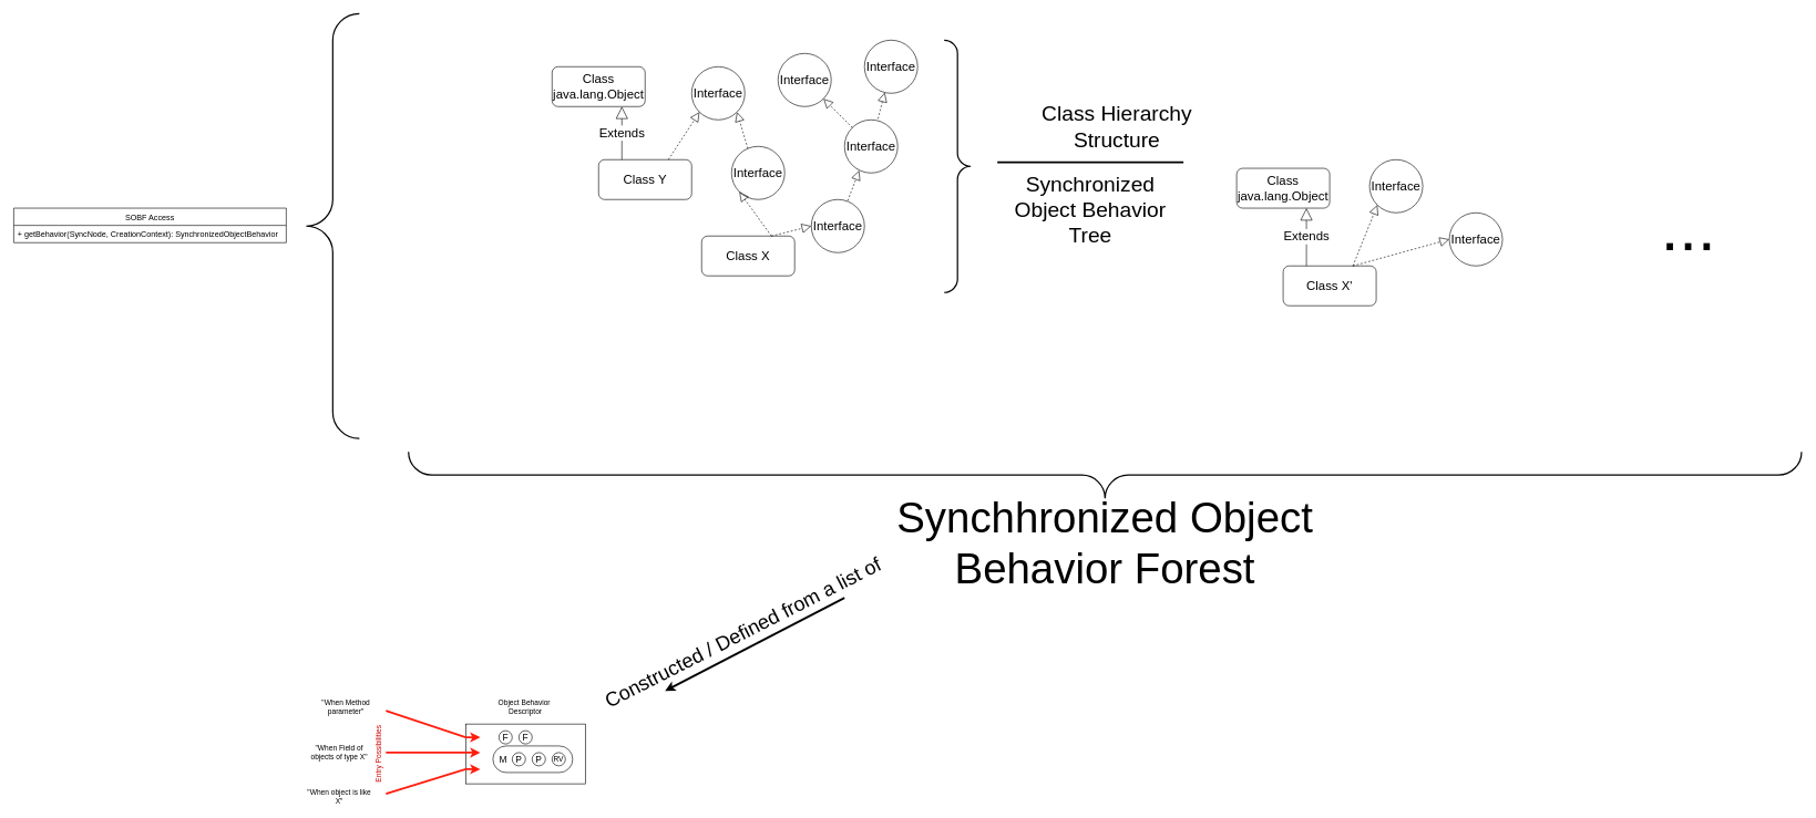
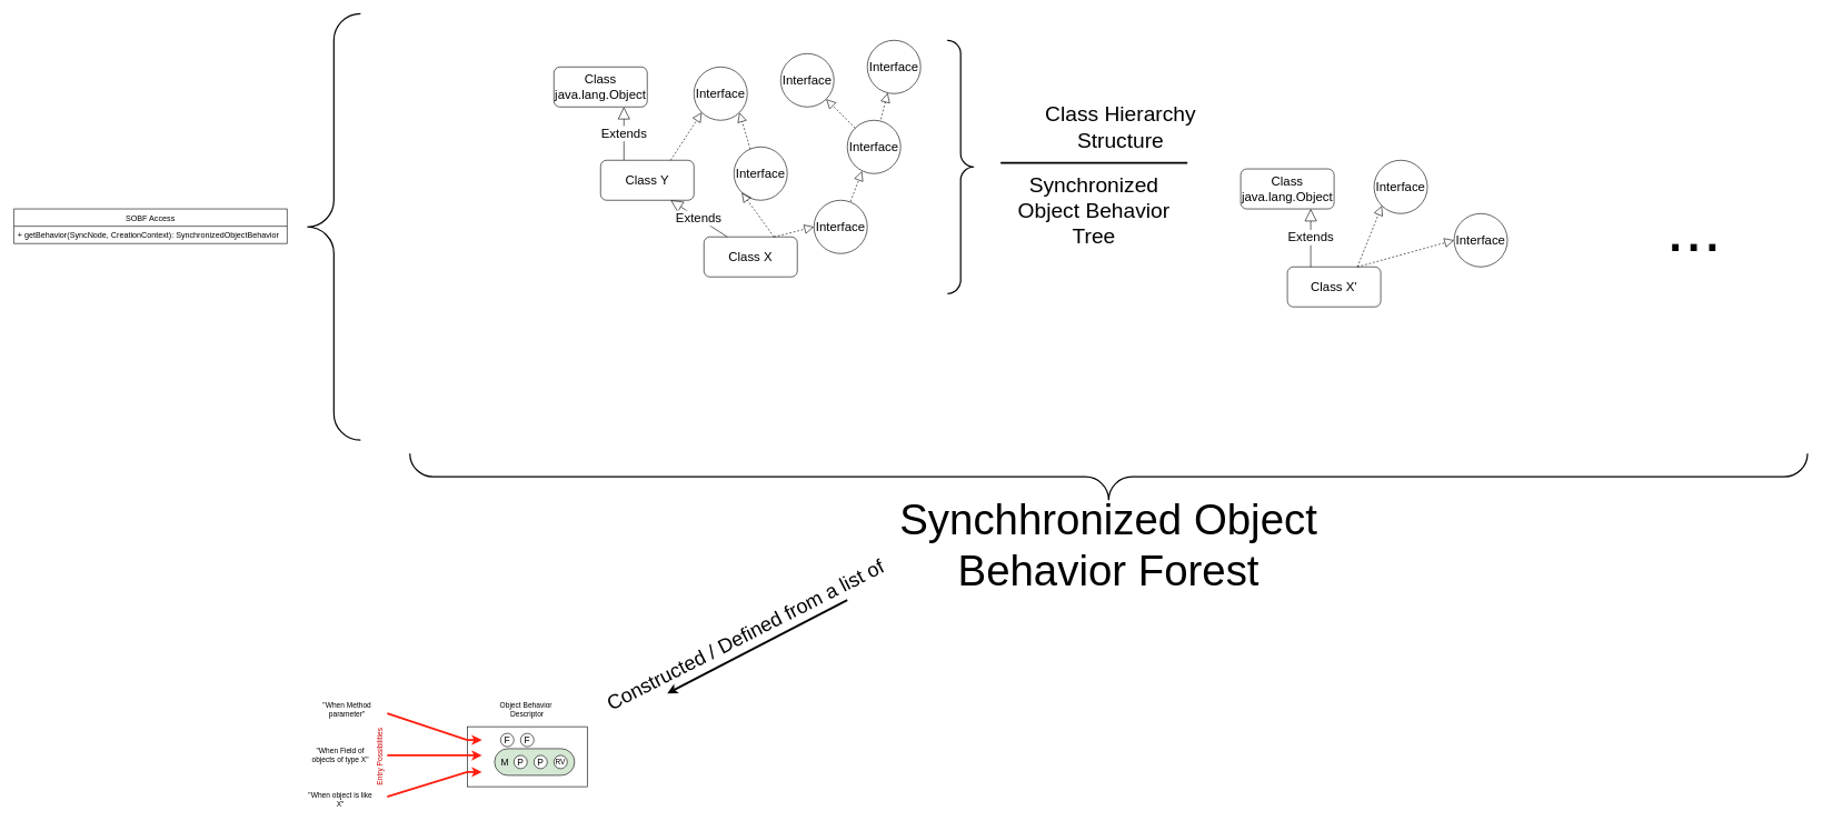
  <mxCell id="0" />
  <mxCell id="1" parent="0" />
  <mxCell id="2" value="" style="rounded=0;whiteSpace=wrap;html=1;fontSize=14;" vertex="1" parent="1"><mxGeometry x="700" y="1090" width="180" height="90" as="geometry" /></mxCell>
  <mxCell id="3" value="Class X" style="rounded=1;whiteSpace=wrap;html=1;strokeColor=#000000;fontSize=19;" parent="1" vertex="1"><mxGeometry x="1055" y="355" width="140" height="60" as="geometry" /></mxCell>
  <mxCell id="4" value="Class Y" style="rounded=1;whiteSpace=wrap;html=1;strokeColor=#000000;fontSize=19;" parent="1" vertex="1"><mxGeometry x="900" y="240" width="140" height="60" as="geometry" /></mxCell>
  <mxCell id="5" value="Class java.lang.Object" style="rounded=1;whiteSpace=wrap;html=1;strokeColor=#000000;fontSize=19;" parent="1" vertex="1"><mxGeometry x="830" y="100" width="140" height="60" as="geometry" /></mxCell>
+ <mxCell id="6" value="Extends" style="endArrow=block;endSize=16;endFill=0;html=1;fontSize=19;entryX=0.75;entryY=1;entryDx=0;entryDy=0;exitX=0.25;exitY=0;exitDx=0;exitDy=0;" parent="1" source="3" target="4" edge="1"><mxGeometry width="160" relative="1" as="geometry"><mxPoint x="970" y="360" as="sourcePoint" /><mxPoint x="1130" y="360" as="targetPoint" /></mxGeometry></mxCell>
  <mxCell id="7" value="Extends" style="endArrow=block;endSize=16;endFill=0;html=1;fontSize=19;exitX=0.25;exitY=0;exitDx=0;exitDy=0;entryX=0.75;entryY=1;entryDx=0;entryDy=0;" parent="1" source="4" target="5" edge="1"><mxGeometry width="160" relative="1" as="geometry"><mxPoint x="850" y="200" as="sourcePoint" /><mxPoint x="1010" y="200" as="targetPoint" /></mxGeometry></mxCell>
  <mxCell id="8" value="" style="endArrow=block;dashed=1;endFill=0;endSize=12;html=1;fontSize=19;exitX=0.75;exitY=0;exitDx=0;exitDy=0;entryX=0;entryY=0.5;entryDx=0;entryDy=0;" parent="1" source="3" target="9" edge="1"><mxGeometry width="160" relative="1" as="geometry"><mxPoint x="1180" y="350" as="sourcePoint" /><mxPoint x="1140" y="340" as="targetPoint" /></mxGeometry></mxCell>
  <mxCell id="9" value="Interface" style="ellipse;whiteSpace=wrap;html=1;aspect=fixed;fontSize=19;strokeColor=#000000;" parent="1" vertex="1"><mxGeometry x="1220" y="300" width="80" height="80" as="geometry" /></mxCell>
  <mxCell id="10" value="Interface" style="ellipse;whiteSpace=wrap;html=1;aspect=fixed;fontSize=19;strokeColor=#000000;" parent="1" vertex="1"><mxGeometry x="1100" y="220" width="80" height="80" as="geometry" /></mxCell>
  <mxCell id="11" value="" style="endArrow=block;dashed=1;endFill=0;endSize=12;html=1;fontSize=19;exitX=0.75;exitY=0;exitDx=0;exitDy=0;entryX=0;entryY=1;entryDx=0;entryDy=0;" parent="1" source="3" target="10" edge="1"><mxGeometry width="160" relative="1" as="geometry"><mxPoint x="1085" y="390" as="sourcePoint" /><mxPoint x="1230" y="350" as="targetPoint" /></mxGeometry></mxCell>
  <mxCell id="12" value="Interface" style="ellipse;whiteSpace=wrap;html=1;aspect=fixed;fontSize=19;strokeColor=#000000;" parent="1" vertex="1"><mxGeometry x="1040" y="100" width="80" height="80" as="geometry" /></mxCell>
  <mxCell id="13" value="" style="endArrow=block;dashed=1;endFill=0;endSize=12;html=1;fontSize=19;exitX=0.75;exitY=0;exitDx=0;exitDy=0;entryX=0;entryY=1;entryDx=0;entryDy=0;" parent="1" source="4" target="12" edge="1"><mxGeometry width="160" relative="1" as="geometry"><mxPoint x="1060" y="341.72" as="sourcePoint" /><mxPoint x="1096.716" y="250.004" as="targetPoint" /></mxGeometry></mxCell>
  <mxCell id="14" value="" style="endArrow=block;dashed=1;endFill=0;endSize=12;html=1;fontSize=19;exitX=0.306;exitY=0.041;exitDx=0;exitDy=0;entryX=1;entryY=1;entryDx=0;entryDy=0;exitPerimeter=0;" parent="1" source="10" target="12" edge="1"><mxGeometry width="160" relative="1" as="geometry"><mxPoint x="1015" y="250" as="sourcePoint" /><mxPoint x="1061.716" y="178.284" as="targetPoint" /></mxGeometry></mxCell>
  <mxCell id="15" value="Interface" style="ellipse;whiteSpace=wrap;html=1;aspect=fixed;fontSize=19;strokeColor=#000000;" parent="1" vertex="1"><mxGeometry x="1270" y="180" width="80" height="80" as="geometry" /></mxCell>
  <mxCell id="16" value="Interface" style="ellipse;whiteSpace=wrap;html=1;aspect=fixed;fontSize=19;strokeColor=#000000;" parent="1" vertex="1"><mxGeometry x="1300" y="60" width="80" height="80" as="geometry" /></mxCell>
  <mxCell id="17" value="" style="endArrow=block;dashed=1;endFill=0;endSize=12;html=1;fontSize=19;exitX=0.686;exitY=0.023;exitDx=0;exitDy=0;exitPerimeter=0;entryX=0.276;entryY=0.954;entryDx=0;entryDy=0;entryPerimeter=0;" parent="1" source="9" target="15" edge="1"><mxGeometry width="160" relative="1" as="geometry"><mxPoint x="1360" y="330" as="sourcePoint" /><mxPoint x="1330" y="290" as="targetPoint" /></mxGeometry></mxCell>
  <mxCell id="18" value="" style="endArrow=block;dashed=1;endFill=0;endSize=12;html=1;fontSize=19;exitX=0.63;exitY=-0.02;exitDx=0;exitDy=0;exitPerimeter=0;" parent="1" source="15" target="16" edge="1"><mxGeometry width="160" relative="1" as="geometry"><mxPoint x="1284.88" y="311.84" as="sourcePoint" /><mxPoint x="1300" y="270" as="targetPoint" /></mxGeometry></mxCell>
  <mxCell id="19" value="Interface" style="ellipse;whiteSpace=wrap;html=1;aspect=fixed;fontSize=19;strokeColor=#000000;" parent="1" vertex="1"><mxGeometry x="1170" y="80" width="80" height="80" as="geometry" /></mxCell>
  <mxCell id="20" value="" style="endArrow=block;dashed=1;endFill=0;endSize=12;html=1;fontSize=19;exitX=0;exitY=0;exitDx=0;exitDy=0;entryX=1;entryY=1;entryDx=0;entryDy=0;" parent="1" source="15" target="19" edge="1"><mxGeometry width="160" relative="1" as="geometry"><mxPoint x="1330.4" y="188.4" as="sourcePoint" /><mxPoint x="1340.379" y="148.826" as="targetPoint" /></mxGeometry></mxCell>
  <mxCell id="21" value="" style="labelPosition=right;align=left;strokeWidth=2;shape=mxgraph.mockup.markup.curlyBrace;html=1;shadow=0;dashed=0;strokeColor=#000000;direction=north;fontSize=19;" parent="1" vertex="1"><mxGeometry x="460" y="20" width="80" height="640" as="geometry" /></mxCell>
  <mxCell id="22" value="" style="labelPosition=right;align=left;strokeWidth=2;shape=mxgraph.mockup.markup.curlyBrace;html=1;shadow=0;dashed=0;strokeColor=#000000;direction=south;fontSize=19;" parent="1" vertex="1"><mxGeometry x="1420" y="60" width="40" height="380" as="geometry" /></mxCell>
  <mxCell id="23" value="" style="line;strokeWidth=3;fillColor=none;align=left;verticalAlign=middle;spacingTop=-1;spacingLeft=3;spacingRight=3;rotatable=0;labelPosition=right;points=[];portConstraint=eastwest;fontSize=19;" parent="1" vertex="1"><mxGeometry x="1500" y="240" width="280" height="8" as="geometry" /></mxCell>
  <mxCell id="24" value="Class Hierarchy Structure" style="text;html=1;strokeColor=none;fillColor=none;align=center;verticalAlign=middle;whiteSpace=wrap;rounded=0;fontSize=32;" parent="1" vertex="1"><mxGeometry x="1540" y="150" width="280" height="80" as="geometry" /></mxCell>
  <mxCell id="25" value="Synchronized Object Behavior Tree" style="text;html=1;strokeColor=none;fillColor=none;align=center;verticalAlign=middle;whiteSpace=wrap;rounded=0;fontSize=32;" parent="1" vertex="1"><mxGeometry x="1500" y="260" width="280" height="110" as="geometry" /></mxCell>
  <mxCell id="26" value="SOBF Access" style="swimlane;fontStyle=0;childLayout=stackLayout;horizontal=1;startSize=26;fillColor=none;horizontalStack=0;resizeParent=1;resizeParentMax=0;resizeLast=0;collapsible=1;marginBottom=0;fontSize=12;strokeColor=#000000;strokeWidth=1;" parent="1" vertex="1"><mxGeometry x="20" y="313" width="410" height="52" as="geometry" /></mxCell>
  <mxCell id="27" value="+ getBehavior(SyncNode, CreationContext): SynchronizedObjectBehavior" style="text;strokeColor=none;fillColor=none;align=left;verticalAlign=top;spacingLeft=4;spacingRight=4;overflow=hidden;rotatable=0;points=[[0,0.5],[1,0.5]];portConstraint=eastwest;" parent="26" vertex="1"><mxGeometry y="26" width="410" height="26" as="geometry" /></mxCell>
  <mxCell id="28" value="F" style="ellipse;whiteSpace=wrap;html=1;aspect=fixed;fontSize=14;" vertex="1" parent="1"><mxGeometry x="750" y="1100" width="20" height="20" as="geometry" /></mxCell>
  <mxCell id="29" value="F" style="ellipse;whiteSpace=wrap;html=1;aspect=fixed;fontSize=14;" vertex="1" parent="1"><mxGeometry x="780" y="1100" width="20" height="20" as="geometry" /></mxCell>
- <mxCell id="30" value="&amp;nbsp; M" style="rounded=1;whiteSpace=wrap;html=1;fontSize=14;arcSize=50;align=left;" vertex="1" parent="1"><mxGeometry x="741" y="1123" width="120" height="40" as="geometry" /></mxCell>
+ <mxCell id="30" value="&amp;nbsp; M" style="rounded=1;whiteSpace=wrap;html=1;fontSize=14;arcSize=50;align=left;fillColor=#d5e8d4;" vertex="1" parent="1"><mxGeometry x="741" y="1123" width="120" height="40" as="geometry" /></mxCell>
  <mxCell id="31" value="P" style="ellipse;whiteSpace=wrap;html=1;aspect=fixed;fontSize=14;" vertex="1" parent="1"><mxGeometry x="770" y="1133" width="20" height="20" as="geometry" /></mxCell>
  <mxCell id="32" value="P" style="ellipse;whiteSpace=wrap;html=1;aspect=fixed;fontSize=14;" vertex="1" parent="1"><mxGeometry x="800" y="1133" width="20" height="20" as="geometry" /></mxCell>
  <mxCell id="33" value="RV" style="ellipse;whiteSpace=wrap;html=1;aspect=fixed;fontSize=11;" vertex="1" parent="1"><mxGeometry x="830" y="1133" width="20" height="20" as="geometry" /></mxCell>
  <mxCell id="34" value="Object Behavior&amp;nbsp;&lt;br&gt;Descriptor" style="text;html=1;strokeColor=none;fillColor=none;align=center;verticalAlign=middle;whiteSpace=wrap;rounded=0;fontSize=11;" vertex="1" parent="1"><mxGeometry y="1050" width="100" height="30" as="geometry" x="740" /></mxCell>
  <mxCell id="35" value="" style="endArrow=classic;html=1;fontSize=11;strokeColor=#FF1D0D;strokeWidth=3;rounded=0;" edge="1" parent="1"><mxGeometry width="50" height="50" relative="1" as="geometry"><mxPoint x="580" y="1195" as="sourcePoint" /><mxPoint x="722" y="1158" as="targetPoint" /><Array as="points"><mxPoint x="700" y="1158" /></Array></mxGeometry></mxCell>
  <mxCell id="36" value="" style="endArrow=classic;html=1;fontSize=11;strokeColor=#FF1D0D;strokeWidth=3;rounded=0;" edge="1" parent="1"><mxGeometry width="50" height="50" relative="1" as="geometry"><mxPoint x="580" y="1133" as="sourcePoint" /><mxPoint x="722" y="1133" as="targetPoint" /><Array as="points"><mxPoint x="700" y="1133" /></Array></mxGeometry></mxCell>
  <mxCell id="37" value="" style="endArrow=classic;html=1;fontSize=11;strokeColor=#FF1D0D;strokeWidth=3;rounded=0;" edge="1" parent="1"><mxGeometry width="50" height="50" relative="1" as="geometry"><mxPoint x="580" y="1070" as="sourcePoint" /><mxPoint x="722" y="1110" as="targetPoint" /><Array as="points"><mxPoint x="700" y="1110" /></Array></mxGeometry></mxCell>
  <mxCell id="38" value="Entry Possibilities" style="text;html=1;strokeColor=none;fillColor=none;align=center;verticalAlign=middle;whiteSpace=wrap;rounded=0;fontSize=11;rotation=-90;fontColor=#CC0000;" vertex="1" parent="1"><mxGeometry x="490" y="1125" width="160" height="20" as="geometry" /></mxCell>
  <mxCell id="39" value="&quot;When Method parameter&quot;" style="text;html=1;strokeColor=none;fillColor=none;align=center;verticalAlign=middle;whiteSpace=wrap;rounded=0;fontSize=11;fontColor=#000000;" vertex="1" parent="1"><mxGeometry x="470" y="1055" width="100" height="20" as="geometry" /></mxCell>
  <mxCell id="40" value="&quot;When Field of objects of type X&quot;" style="text;html=1;strokeColor=none;fillColor=none;align=center;verticalAlign=middle;whiteSpace=wrap;rounded=0;fontSize=11;fontColor=#000000;" vertex="1" parent="1"><mxGeometry x="460" y="1123" width="100" height="20" as="geometry" /></mxCell>
  <mxCell id="41" value="&quot;When object is like X&quot;" style="text;html=1;strokeColor=none;fillColor=none;align=center;verticalAlign=middle;whiteSpace=wrap;rounded=0;fontSize=11;fontColor=#000000;" vertex="1" parent="1"><mxGeometry x="460" y="1190" width="100" height="20" as="geometry" /></mxCell>
  <mxCell id="42" value="Class X'" style="rounded=1;whiteSpace=wrap;html=1;strokeColor=#000000;fontSize=19;" vertex="1" parent="1"><mxGeometry x="1930" y="400" width="140" height="60" as="geometry" /></mxCell>
  <mxCell id="43" value="Extends" style="endArrow=block;endSize=16;endFill=0;html=1;fontSize=19;entryX=0.75;entryY=1;entryDx=0;entryDy=0;exitX=0.25;exitY=0;exitDx=0;exitDy=0;" edge="1" source="42" target="49" parent="1"><mxGeometry width="160" relative="1" as="geometry"><mxPoint x="1930" y="380" as="sourcePoint" /><mxPoint x="1965" y="320" as="targetPoint" /></mxGeometry></mxCell>
  <mxCell id="44" value="" style="endArrow=block;dashed=1;endFill=0;endSize=12;html=1;fontSize=19;exitX=0.75;exitY=0;exitDx=0;exitDy=0;entryX=0;entryY=0.5;entryDx=0;entryDy=0;" edge="1" source="42" target="45" parent="1"><mxGeometry width="160" relative="1" as="geometry"><mxPoint x="2140" y="370" as="sourcePoint" /><mxPoint x="2100" y="360" as="targetPoint" /></mxGeometry></mxCell>
  <mxCell id="45" value="Interface" style="ellipse;whiteSpace=wrap;html=1;aspect=fixed;fontSize=19;strokeColor=#000000;" vertex="1" parent="1"><mxGeometry x="2180" y="320" width="80" height="80" as="geometry" /></mxCell>
  <mxCell id="46" value="Interface" style="ellipse;whiteSpace=wrap;html=1;aspect=fixed;fontSize=19;strokeColor=#000000;" vertex="1" parent="1"><mxGeometry x="2060" y="240" width="80" height="80" as="geometry" /></mxCell>
  <mxCell id="47" value="" style="endArrow=block;dashed=1;endFill=0;endSize=12;html=1;fontSize=19;exitX=0.75;exitY=0;exitDx=0;exitDy=0;entryX=0;entryY=1;entryDx=0;entryDy=0;" edge="1" source="42" target="46" parent="1"><mxGeometry width="160" relative="1" as="geometry"><mxPoint x="2045" y="410" as="sourcePoint" /><mxPoint x="2190" y="370" as="targetPoint" /></mxGeometry></mxCell>
  <mxCell id="48" value="" style="labelPosition=right;align=left;strokeWidth=2;shape=mxgraph.mockup.markup.curlyBrace;html=1;shadow=0;dashed=0;strokeColor=#000000;direction=west;fontSize=19;" vertex="1" parent="1"><mxGeometry x="614" y="680" width="2096" height="70" as="geometry" /></mxCell>
  <mxCell id="49" value="Class java.lang.Object" style="rounded=1;whiteSpace=wrap;html=1;strokeColor=#000000;fontSize=19;" vertex="1" parent="1"><mxGeometry x="1860" y="253" width="140" height="60" as="geometry" /></mxCell>
  <mxCell id="50" value="..." style="text;html=1;strokeColor=none;fillColor=none;align=center;verticalAlign=middle;whiteSpace=wrap;rounded=0;fontSize=100;" vertex="1" parent="1"><mxGeometry x="2490" y="320" width="100" height="39" as="geometry" /></mxCell>
  <mxCell id="51" value="Synchhronized Object Behavior Forest" style="text;html=1;strokeColor=none;fillColor=none;align=center;verticalAlign=middle;whiteSpace=wrap;rounded=0;fontSize=64;fontColor=#000000;" vertex="1" parent="1"><mxGeometry x="1297" y="780" width="730" height="75" as="geometry" /></mxCell>
  <mxCell id="52" value="" style="endArrow=classic;html=1;fontSize=64;fontColor=#000000;strokeColor=#000000;strokeWidth=3;" edge="1" parent="1"><mxGeometry width="50" height="50" relative="1" as="geometry"><mxPoint x="1270" y="900" as="sourcePoint" /><mxPoint x="1000" y="1040" as="targetPoint" /></mxGeometry></mxCell>
  <mxCell id="53" value="Constructed / Defined from a list of&amp;nbsp;" style="text;html=1;strokeColor=none;fillColor=none;align=center;verticalAlign=middle;whiteSpace=wrap;rounded=0;fontSize=30;fontColor=#000000;rotation=-27;" vertex="1" parent="1"><mxGeometry x="881" y="940" width="480" height="20" as="geometry" /></mxCell>
